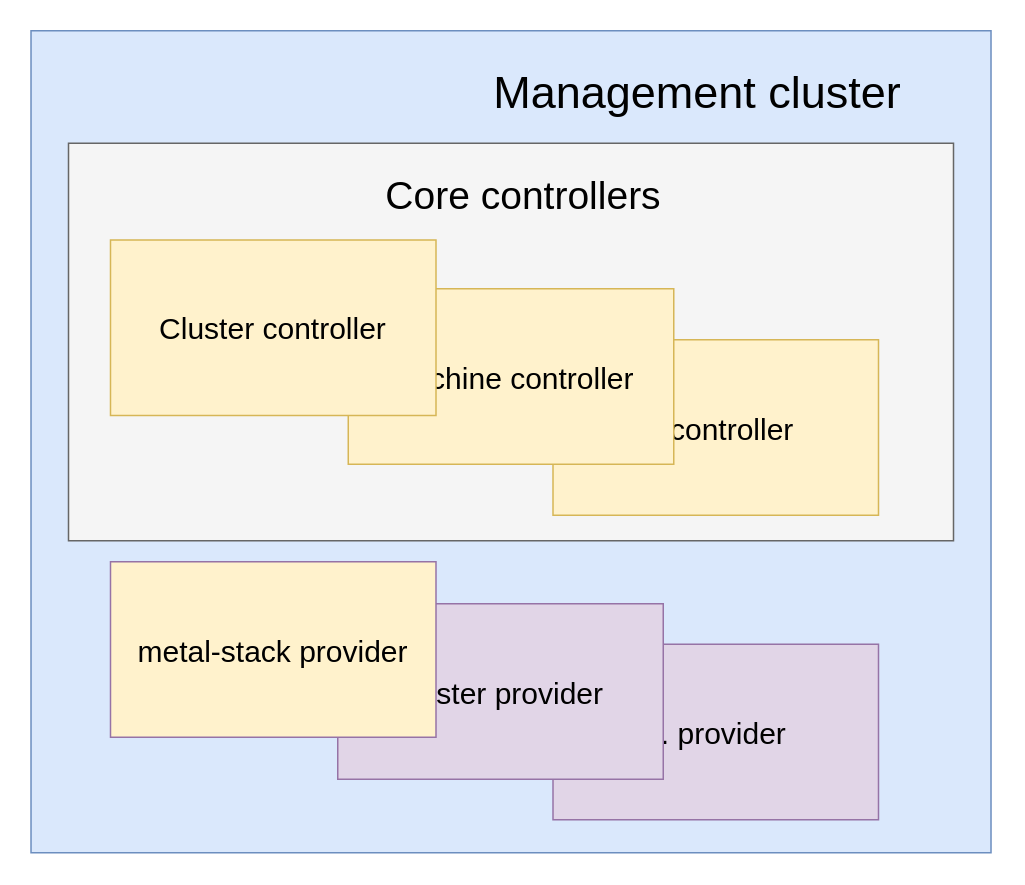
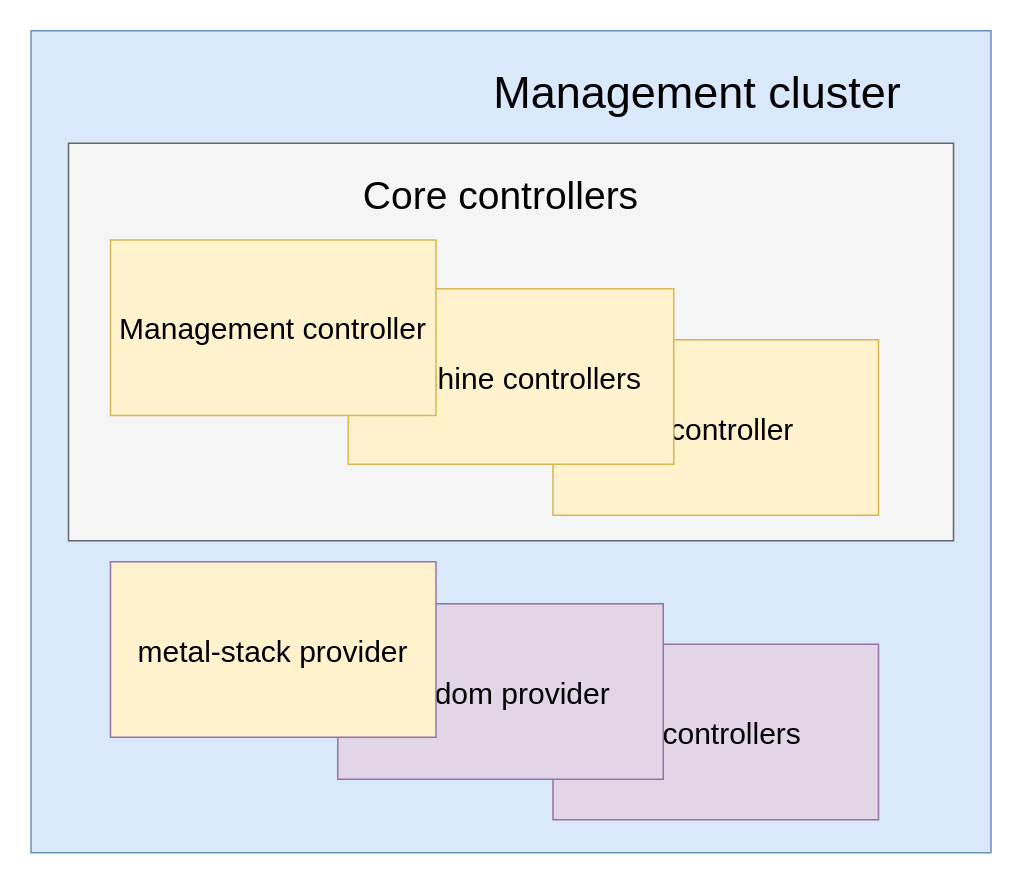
  <mxCell id="0" />
  <mxCell id="1" parent="0" />
  <mxCell id="2" value="" style="rounded=0;whiteSpace=wrap;html=1;fillColor=#dae8fc;strokeColor=#6c8ebf;" parent="1" vertex="1"><mxGeometry x="20.01" y="20" width="640" height="548" as="geometry" /></mxCell>
  <mxCell id="3" value="" style="rounded=0;whiteSpace=wrap;html=1;fillColor=#f5f5f5;strokeColor=#666666;fontColor=#333333;" parent="1" vertex="1"><mxGeometry x="45" y="95" width="590" height="265" as="geometry" /></mxCell>
  <mxCell id="4" value="&lt;font style=&quot;font-size: 30px&quot;&gt;Management cluster&lt;/font&gt;" style="text;html=1;strokeColor=none;fillColor=none;align=center;verticalAlign=middle;whiteSpace=wrap;rounded=0;" parent="1" vertex="1"><mxGeometry x="311.38" y="42" width="307.25" height="37" as="geometry" /></mxCell>
- <mxCell id="5" value="&lt;font style=&quot;font-size: 26px&quot;&gt;Core controllers&lt;/font&gt;" style="text;html=1;strokeColor=none;fillColor=none;align=center;verticalAlign=middle;whiteSpace=wrap;rounded=0;" parent="1" vertex="1"><mxGeometry x="228.75" y="111" width="238.5" height="37" as="geometry" /></mxCell>
+ <mxCell id="5" value="&lt;font style=&quot;font-size: 26px&quot;&gt;Core controllers&lt;/font&gt;" style="text;html=1;strokeColor=none;fillColor=none;align=center;verticalAlign=middle;whiteSpace=wrap;rounded=0;" parent="1" vertex="1"><mxGeometry x="213.75" y="111" width="238.5" height="37" as="geometry" /></mxCell>
  <mxCell id="6" value="&lt;font style=&quot;font-size: 20px&quot;&gt;... controller&lt;/font&gt;" style="rounded=0;whiteSpace=wrap;html=1;fillColor=#fff2cc;strokeColor=#d6b656;" parent="1" vertex="1"><mxGeometry x="368" y="226" width="217" height="117" as="geometry" /></mxCell>
- <mxCell id="7" value="&lt;font style=&quot;font-size: 20px&quot;&gt;Machine controller&lt;/font&gt;" style="rounded=0;whiteSpace=wrap;html=1;fillColor=#fff2cc;strokeColor=#d6b656;" parent="1" vertex="1"><mxGeometry x="231.51" y="192" width="217" height="117" as="geometry" /></mxCell>
- <mxCell id="8" value="&lt;font style=&quot;font-size: 20px&quot;&gt;Cluster controller&lt;/font&gt;" style="rounded=0;whiteSpace=wrap;html=1;fillColor=#fff2cc;strokeColor=#d6b656;" parent="1" vertex="1"><mxGeometry x="73" y="159.5" width="217" height="117" as="geometry" /></mxCell>
- <mxCell id="9" value="&lt;font style=&quot;font-size: 20px&quot;&gt;... provider&lt;/font&gt;" style="rounded=0;whiteSpace=wrap;html=1;fillColor=#e1d5e7;strokeColor=#9673a6;" parent="1" vertex="1"><mxGeometry x="368" y="429" width="217" height="117" as="geometry" /></mxCell>
- <mxCell id="10" value="&lt;font style=&quot;font-size: 20px&quot;&gt;cluster provider&lt;/font&gt;" style="rounded=0;whiteSpace=wrap;html=1;fillColor=#e1d5e7;strokeColor=#9673a6;" parent="1" vertex="1"><mxGeometry x="224.5" y="402" width="217" height="117" as="geometry" /></mxCell>
+ <mxCell id="7" value="&lt;font style=&quot;font-size: 20px&quot;&gt;Machine controllers&lt;/font&gt;" style="rounded=0;whiteSpace=wrap;html=1;fillColor=#fff2cc;strokeColor=#d6b656;" parent="1" vertex="1"><mxGeometry x="231.51" y="192" width="217" height="117" as="geometry" /></mxCell>
+ <mxCell id="8" value="&lt;font style=&quot;font-size: 20px&quot;&gt;Management controller&lt;/font&gt;" style="rounded=0;whiteSpace=wrap;html=1;fillColor=#fff2cc;strokeColor=#d6b656;" parent="1" vertex="1"><mxGeometry x="73" y="159.5" width="217" height="117" as="geometry" /></mxCell>
+ <mxCell id="9" value="&lt;font style=&quot;font-size: 20px&quot;&gt;... controllers&lt;/font&gt;" style="rounded=0;whiteSpace=wrap;html=1;fillColor=#e1d5e7;strokeColor=#9673a6;" parent="1" vertex="1"><mxGeometry x="368" y="429" width="217" height="117" as="geometry" /></mxCell>
+ <mxCell id="10" value="&lt;font style=&quot;font-size: 20px&quot;&gt;random provider&lt;/font&gt;" style="rounded=0;whiteSpace=wrap;html=1;fillColor=#e1d5e7;strokeColor=#9673a6;" parent="1" vertex="1"><mxGeometry x="224.5" y="402" width="217" height="117" as="geometry" /></mxCell>
  <mxCell id="11" value="&lt;font style=&quot;font-size: 20px&quot;&gt;metal-stack provider&lt;/font&gt;" style="rounded=0;whiteSpace=wrap;html=1;fillColor=#fff2cc;strokeColor=#9673a6;" parent="1" vertex="1"><mxGeometry x="73" y="374" width="217" height="117" as="geometry" /></mxCell>
